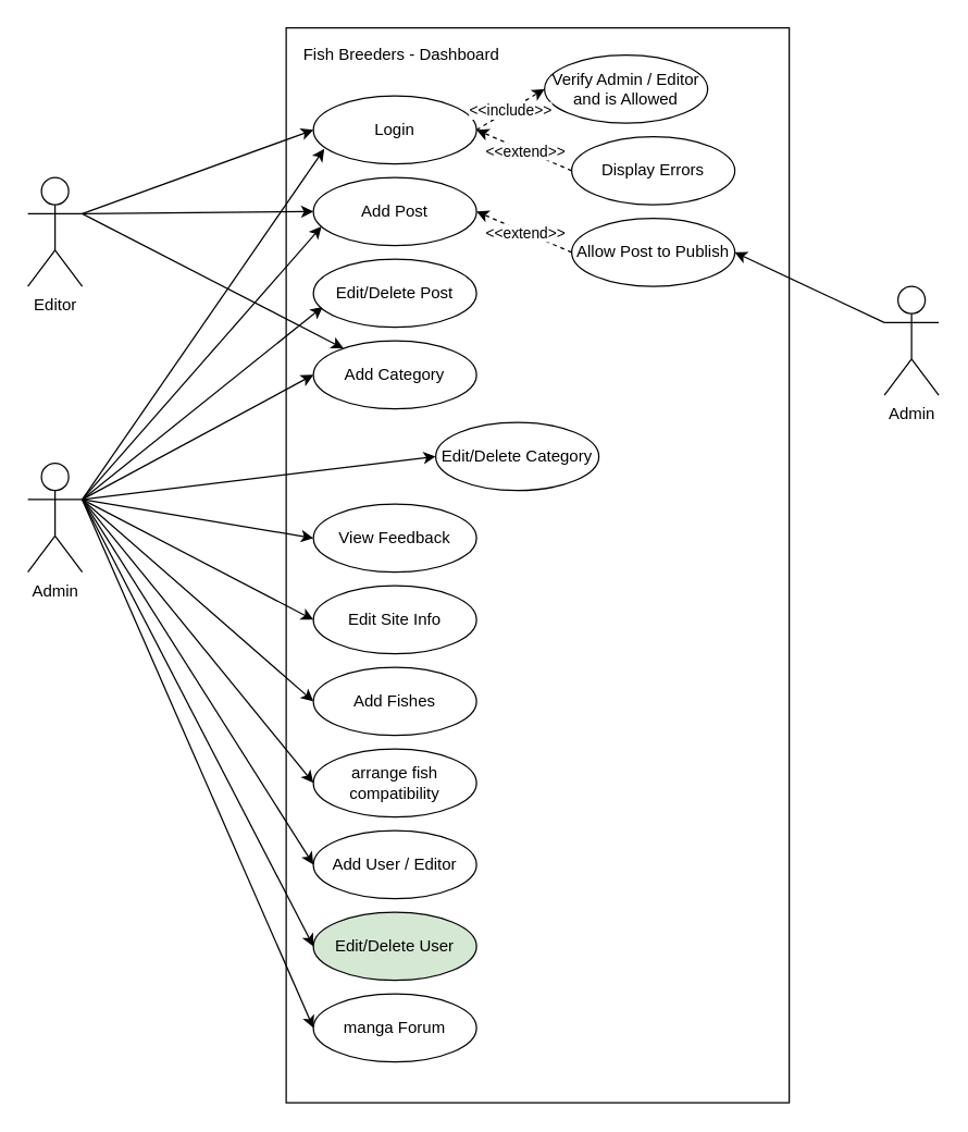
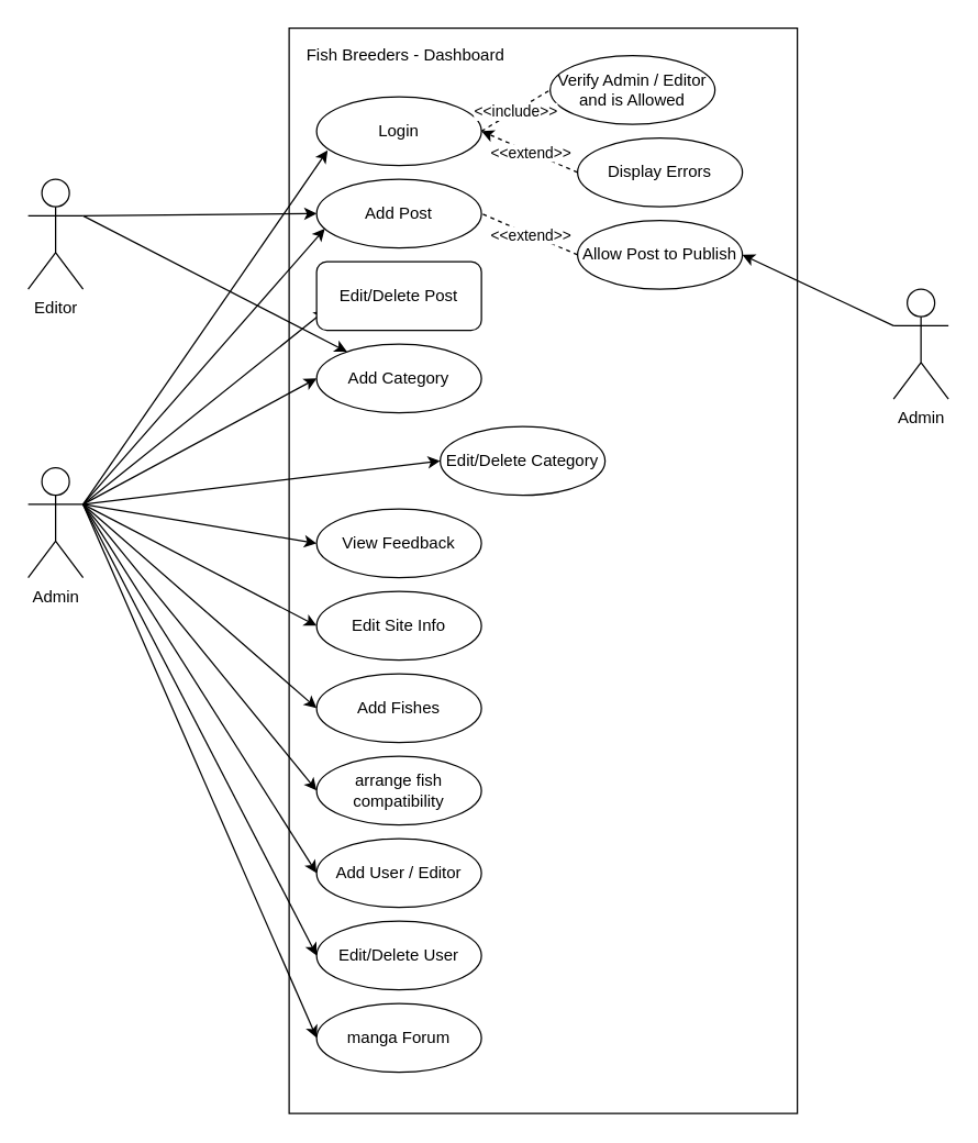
  <mxCell id="0" />
  <mxCell id="1" parent="0" />
  <mxCell id="2" value="" style="rounded=0;whiteSpace=wrap;html=1;" vertex="1" parent="1"><mxGeometry x="210" y="20" width="370" height="790" as="geometry" /></mxCell>
  <mxCell id="3" value="Login" style="ellipse;whiteSpace=wrap;html=1;" vertex="1" parent="1"><mxGeometry x="230" y="70" width="120" height="50" as="geometry" /></mxCell>
  <mxCell id="4" value="Fish Breeders - Dashboard" style="text;html=1;strokeColor=none;fillColor=none;align=center;verticalAlign=middle;whiteSpace=wrap;rounded=0;" vertex="1" parent="1"><mxGeometry x="210" y="30" width="170" height="20" as="geometry" /></mxCell>
- <mxCell id="5" style="rounded=0;orthogonalLoop=1;jettySize=auto;html=1;exitX=1;exitY=0.333;exitDx=0;exitDy=0;exitPerimeter=0;entryX=0;entryY=0.5;entryDx=0;entryDy=0;" edge="1" parent="1" source="8" target="3"><mxGeometry relative="1" as="geometry" /></mxCell>
  <mxCell id="6" style="edgeStyle=none;rounded=0;orthogonalLoop=1;jettySize=auto;html=1;exitX=1;exitY=0.333;exitDx=0;exitDy=0;exitPerimeter=0;entryX=0;entryY=0.5;entryDx=0;entryDy=0;" edge="1" parent="1" source="8" target="22"><mxGeometry relative="1" as="geometry" /></mxCell>
  <mxCell id="7" style="edgeStyle=none;rounded=0;orthogonalLoop=1;jettySize=auto;html=1;exitX=1;exitY=0.333;exitDx=0;exitDy=0;exitPerimeter=0;" edge="1" parent="1" source="8" target="27"><mxGeometry relative="1" as="geometry" /></mxCell>
  <mxCell id="8" value="Editor" style="shape=umlActor;verticalLabelPosition=bottom;verticalAlign=top;html=1;outlineConnect=0;" vertex="1" parent="1"><mxGeometry x="20" y="130" width="40" height="80" as="geometry" /></mxCell>
  <mxCell id="9" style="edgeStyle=none;rounded=0;orthogonalLoop=1;jettySize=auto;html=1;exitX=1;exitY=0.333;exitDx=0;exitDy=0;exitPerimeter=0;entryX=0;entryY=0.5;entryDx=0;entryDy=0;" edge="1" parent="1" source="21" target="27"><mxGeometry relative="1" as="geometry" /></mxCell>
  <mxCell id="10" style="edgeStyle=none;rounded=0;orthogonalLoop=1;jettySize=auto;html=1;exitX=1;exitY=0.333;exitDx=0;exitDy=0;exitPerimeter=0;entryX=0.067;entryY=0.78;entryDx=0;entryDy=0;entryPerimeter=0;" edge="1" parent="1" source="21" target="3"><mxGeometry relative="1" as="geometry"><mxPoint x="230" y="100" as="targetPoint" /></mxGeometry></mxCell>
  <mxCell id="11" style="edgeStyle=none;rounded=0;orthogonalLoop=1;jettySize=auto;html=1;exitX=1;exitY=0.333;exitDx=0;exitDy=0;exitPerimeter=0;entryX=0.05;entryY=0.72;entryDx=0;entryDy=0;entryPerimeter=0;" edge="1" parent="1" source="21" target="22"><mxGeometry relative="1" as="geometry" /></mxCell>
  <mxCell id="12" style="edgeStyle=none;rounded=0;orthogonalLoop=1;jettySize=auto;html=1;exitX=1;exitY=0.333;exitDx=0;exitDy=0;exitPerimeter=0;entryX=0.058;entryY=0.7;entryDx=0;entryDy=0;entryPerimeter=0;" edge="1" parent="1" source="21" target="23"><mxGeometry relative="1" as="geometry" /></mxCell>
  <mxCell id="13" style="edgeStyle=none;rounded=0;orthogonalLoop=1;jettySize=auto;html=1;exitX=1;exitY=0.333;exitDx=0;exitDy=0;exitPerimeter=0;entryX=0;entryY=0.5;entryDx=0;entryDy=0;" edge="1" parent="1" source="21" target="26"><mxGeometry relative="1" as="geometry" /></mxCell>
  <mxCell id="14" style="edgeStyle=none;rounded=0;orthogonalLoop=1;jettySize=auto;html=1;exitX=1;exitY=0.333;exitDx=0;exitDy=0;exitPerimeter=0;entryX=0;entryY=0.5;entryDx=0;entryDy=0;" edge="1" parent="1" source="21" target="25"><mxGeometry relative="1" as="geometry" /></mxCell>
  <mxCell id="15" style="edgeStyle=none;rounded=0;orthogonalLoop=1;jettySize=auto;html=1;exitX=1;exitY=0.333;exitDx=0;exitDy=0;exitPerimeter=0;entryX=0;entryY=0.5;entryDx=0;entryDy=0;" edge="1" parent="1" source="21" target="24"><mxGeometry relative="1" as="geometry" /></mxCell>
  <mxCell id="16" style="edgeStyle=none;rounded=0;orthogonalLoop=1;jettySize=auto;html=1;exitX=1;exitY=0.333;exitDx=0;exitDy=0;exitPerimeter=0;entryX=0;entryY=0.5;entryDx=0;entryDy=0;" edge="1" parent="1" source="21" target="28"><mxGeometry relative="1" as="geometry" /></mxCell>
  <mxCell id="17" style="edgeStyle=none;rounded=0;orthogonalLoop=1;jettySize=auto;html=1;exitX=1;exitY=0.333;exitDx=0;exitDy=0;exitPerimeter=0;entryX=0;entryY=0.5;entryDx=0;entryDy=0;" edge="1" parent="1" source="21" target="29"><mxGeometry relative="1" as="geometry" /></mxCell>
  <mxCell id="18" style="edgeStyle=none;rounded=0;orthogonalLoop=1;jettySize=auto;html=1;exitX=1;exitY=0.333;exitDx=0;exitDy=0;exitPerimeter=0;entryX=0;entryY=0.5;entryDx=0;entryDy=0;" edge="1" parent="1" source="21" target="30"><mxGeometry relative="1" as="geometry" /></mxCell>
  <mxCell id="19" style="edgeStyle=none;rounded=0;orthogonalLoop=1;jettySize=auto;html=1;exitX=1;exitY=0.333;exitDx=0;exitDy=0;exitPerimeter=0;entryX=0;entryY=0.5;entryDx=0;entryDy=0;" edge="1" parent="1" source="21" target="32"><mxGeometry relative="1" as="geometry" /></mxCell>
  <mxCell id="20" style="edgeStyle=none;rounded=0;orthogonalLoop=1;jettySize=auto;html=1;exitX=1;exitY=0.333;exitDx=0;exitDy=0;exitPerimeter=0;entryX=0;entryY=0.5;entryDx=0;entryDy=0;" edge="1" parent="1" source="21" target="31"><mxGeometry relative="1" as="geometry" /></mxCell>
  <mxCell id="21" value="Admin" style="shape=umlActor;verticalLabelPosition=bottom;verticalAlign=top;html=1;outlineConnect=0;" vertex="1" parent="1"><mxGeometry x="20" y="340" width="40" height="80" as="geometry" /></mxCell>
  <mxCell id="22" value="Add Post" style="ellipse;whiteSpace=wrap;html=1;" vertex="1" parent="1"><mxGeometry x="230" y="130" width="120" height="50" as="geometry" /></mxCell>
- <mxCell id="23" value="Edit/Delete Post" style="ellipse;whiteSpace=wrap;html=1;" vertex="1" parent="1"><mxGeometry x="230" y="190" width="120" height="50" as="geometry" /></mxCell>
+ <mxCell id="23" value="Edit/Delete Post" style="whiteSpace=wrap;html=1;rounded=1;" vertex="1" parent="1"><mxGeometry x="230" y="190" width="120" height="50" as="geometry" /></mxCell>
  <mxCell id="24" value="Edit Site Info" style="ellipse;whiteSpace=wrap;html=1;" vertex="1" parent="1"><mxGeometry x="230" y="430" width="120" height="50" as="geometry" /></mxCell>
  <mxCell id="25" value="View Feedback" style="ellipse;whiteSpace=wrap;html=1;" vertex="1" parent="1"><mxGeometry x="230" y="370" width="120" height="50" as="geometry" /></mxCell>
  <mxCell id="26" value="Edit/Delete Category" style="ellipse;whiteSpace=wrap;html=1;" vertex="1" parent="1"><mxGeometry x="320" y="310" width="120" height="50" as="geometry" /></mxCell>
  <mxCell id="27" value="Add Category" style="ellipse;whiteSpace=wrap;html=1;" vertex="1" parent="1"><mxGeometry x="230" y="250" width="120" height="50" as="geometry" /></mxCell>
  <mxCell id="28" value="Add Fishes" style="ellipse;whiteSpace=wrap;html=1;" vertex="1" parent="1"><mxGeometry x="230" y="490" width="120" height="50" as="geometry" /></mxCell>
  <mxCell id="29" value="arrange fish compatibility" style="ellipse;whiteSpace=wrap;html=1;" vertex="1" parent="1"><mxGeometry x="230" y="550" width="120" height="50" as="geometry" /></mxCell>
  <mxCell id="30" value="Add User / Editor" style="ellipse;whiteSpace=wrap;html=1;" vertex="1" parent="1"><mxGeometry x="230" y="610" width="120" height="50" as="geometry" /></mxCell>
  <mxCell id="31" value="manga Forum" style="ellipse;whiteSpace=wrap;html=1;" vertex="1" parent="1"><mxGeometry x="230" y="730" width="120" height="50" as="geometry" /></mxCell>
- <mxCell id="32" value="Edit/Delete User" style="ellipse;whiteSpace=wrap;html=1;fillColor=#d5e8d4;" vertex="1" parent="1"><mxGeometry x="230" y="670" width="120" height="50" as="geometry" /></mxCell>
+ <mxCell id="32" value="Edit/Delete User" style="ellipse;whiteSpace=wrap;html=1;" vertex="1" parent="1"><mxGeometry x="230" y="670" width="120" height="50" as="geometry" /></mxCell>
  <mxCell id="33" value="Verify Admin / Editor&lt;br&gt;and is Allowed" style="ellipse;whiteSpace=wrap;html=1;" vertex="1" parent="1"><mxGeometry x="400" y="40" width="120" height="50" as="geometry" /></mxCell>
  <mxCell id="34" value="Display Errors" style="ellipse;whiteSpace=wrap;html=1;" vertex="1" parent="1"><mxGeometry x="420" y="100" width="120" height="50" as="geometry" /></mxCell>
- <mxCell id="35" value="\" style="endArrow=classic;html=1;entryX=0;entryY=0.5;entryDx=0;entryDy=0;exitX=1;exitY=0.5;exitDx=0;exitDy=0;dashed=1;" edge="1" parent="1" source="3" target="33"><mxGeometry relative="1" as="geometry"><mxPoint x="340" y="420" as="sourcePoint" /><mxPoint x="440" y="420" as="targetPoint" /></mxGeometry></mxCell>
+ <mxCell id="35" value="\" style="endArrow=none;html=1;entryX=0;entryY=0.5;entryDx=0;entryDy=0;exitX=1;exitY=0.5;exitDx=0;exitDy=0;dashed=1;" edge="1" parent="1" source="3" target="33"><mxGeometry relative="1" as="geometry"><mxPoint x="340" y="420" as="sourcePoint" /><mxPoint x="440" y="420" as="targetPoint" /></mxGeometry></mxCell>
  <mxCell id="36" value="&amp;lt;&amp;lt;include&amp;gt;&amp;gt;" style="edgeLabel;resizable=0;html=1;align=center;verticalAlign=middle;" connectable="0" vertex="1" parent="35"><mxGeometry relative="1" as="geometry" /></mxCell>
  <mxCell id="37" value="\" style="endArrow=classic;html=1;entryX=1;entryY=0.5;entryDx=0;entryDy=0;exitX=0;exitY=0.5;exitDx=0;exitDy=0;dashed=1;" edge="1" parent="1" source="34" target="3"><mxGeometry relative="1" as="geometry"><mxPoint x="360" y="105" as="sourcePoint" /><mxPoint x="430" y="75" as="targetPoint" /></mxGeometry></mxCell>
  <mxCell id="38" value="&amp;lt;&amp;lt;extend&amp;gt;&amp;gt;" style="edgeLabel;resizable=0;html=1;align=center;verticalAlign=middle;" connectable="0" vertex="1" parent="37"><mxGeometry relative="1" as="geometry" /></mxCell>
  <mxCell id="39" value="Allow Post to Publish" style="ellipse;whiteSpace=wrap;html=1;" vertex="1" parent="1"><mxGeometry x="420" y="160" width="120" height="50" as="geometry" /></mxCell>
- <mxCell id="40" value="\" style="endArrow=classic;html=1;entryX=1;entryY=0.5;entryDx=0;entryDy=0;exitX=0;exitY=0.5;exitDx=0;exitDy=0;dashed=1;" edge="1" parent="1" source="39" target="22"><mxGeometry relative="1" as="geometry"><mxPoint x="430" y="135" as="sourcePoint" /><mxPoint x="360" y="105" as="targetPoint" /></mxGeometry></mxCell>
+ <mxCell id="40" value="\" style="endArrow=none;html=1;entryX=1;entryY=0.5;entryDx=0;entryDy=0;exitX=0;exitY=0.5;exitDx=0;exitDy=0;dashed=1;" edge="1" parent="1" source="39" target="22"><mxGeometry relative="1" as="geometry"><mxPoint x="430" y="135" as="sourcePoint" /><mxPoint x="360" y="105" as="targetPoint" /></mxGeometry></mxCell>
  <mxCell id="41" value="&amp;lt;&amp;lt;extend&amp;gt;&amp;gt;" style="edgeLabel;resizable=0;html=1;align=center;verticalAlign=middle;" connectable="0" vertex="1" parent="40"><mxGeometry relative="1" as="geometry" /></mxCell>
  <mxCell id="42" style="edgeStyle=none;rounded=0;orthogonalLoop=1;jettySize=auto;html=1;exitX=0;exitY=0.333;exitDx=0;exitDy=0;exitPerimeter=0;entryX=1;entryY=0.5;entryDx=0;entryDy=0;" edge="1" parent="1" source="43" target="39"><mxGeometry relative="1" as="geometry" /></mxCell>
  <mxCell id="43" value="Admin" style="shape=umlActor;verticalLabelPosition=bottom;verticalAlign=top;html=1;outlineConnect=0;" vertex="1" parent="1"><mxGeometry x="650" y="210" width="40" height="80" as="geometry" /></mxCell>
